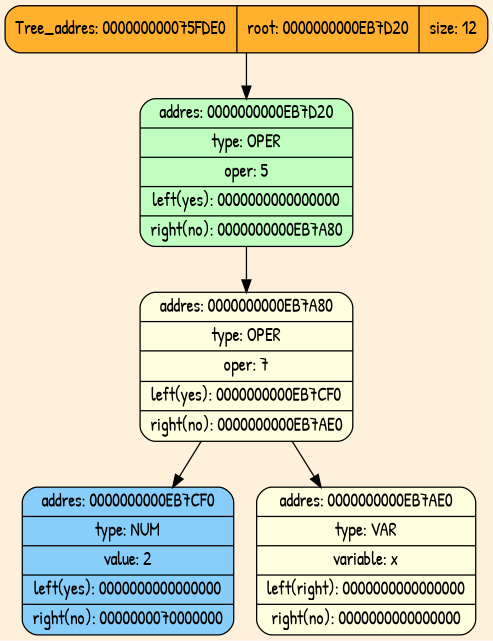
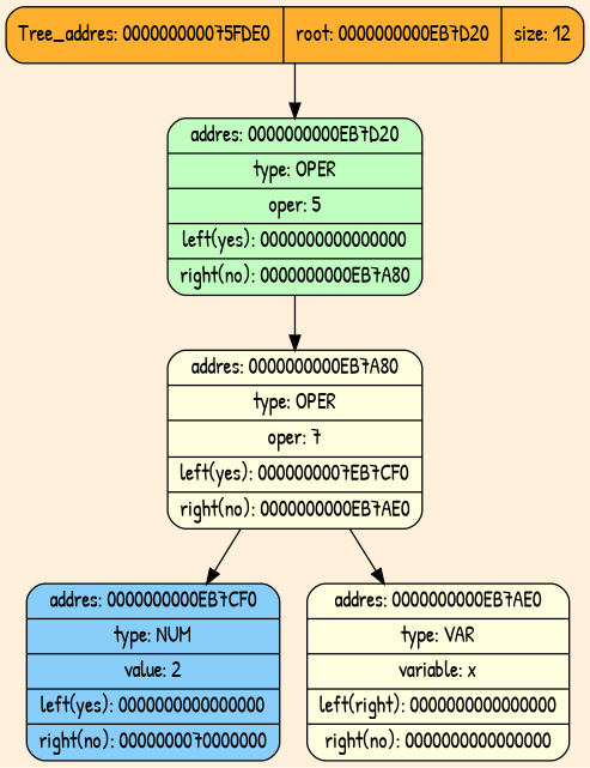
  digraph {
    bgcolor="#FFF0DB"
    fontname="Patrick Hand"
    rankdir=HR
    node [fillcolor="#FFFFE0" fontname="Patrick Hand" shape=Mrecord style=filled]
    edge [color="#000000" fontname="Patrick Hand"]
    n1 [fillcolor="#FFB02E" label="Tree_addres: 000000000075FDE0 | root: 0000000000EB7D20 | size: 12"]
    n2 [fillcolor="#C0FFC0" label="{ addres: 0000000000EB7D20 | type: OPER | oper: 5 | left(yes): 0000000000000000 | right(no): 0000000000EB7A80 }"]
-   n3 [label="{ addres: 0000000000EB7A80 | type: OPER | oper: 7 | left(yes): 0000000000EB7CF0 | right(no): 0000000000EB7AE0 }"]
+   n3 [label="{ addres: 0000000000EB7A80 | type: OPER | oper: 7 | left(yes): 0000000007EB7CF0 | right(no): 0000000000EB7AE0 }"]
    n4 [fillcolor="#87cefa" label="{ addres: 0000000000EB7CF0 | type: NUM | value: 2 | left(yes):  0000000000000000 | right(no): 0000000070000000 }"]
    n5 [label="{ addres: 0000000000EB7AE0 | type: VAR | variable: x | left(right): 0000000000000000 | right(no): 0000000000000000 }"]
    n1 -> n2
    n2 -> n3
    n3 -> n4
    n3 -> n5
  }
